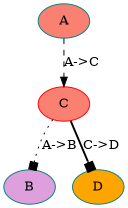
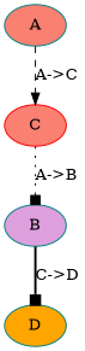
  digraph {
    node [color=teal fillcolor=salmon style=filled]
    edge [arrowhead=box]
    A
    B [fillcolor=plum]
    C [color=red]
    D [fillcolor=orange]
    subgraph sub_1 {
      color=blue
      label="SubGraph 1"
      A
      B
    }
    subgraph sub_2 {
      color=red
      label="SubGraph 2"
      C
      D
    }
    A -> C [arrowhead=normal label="A->C" style=dashed]
    C -> B [label="A->B" style=dotted]
-   C -> D [label="C->D" style=bold]
+   B -> D [label="C->D" style=bold]
  }
